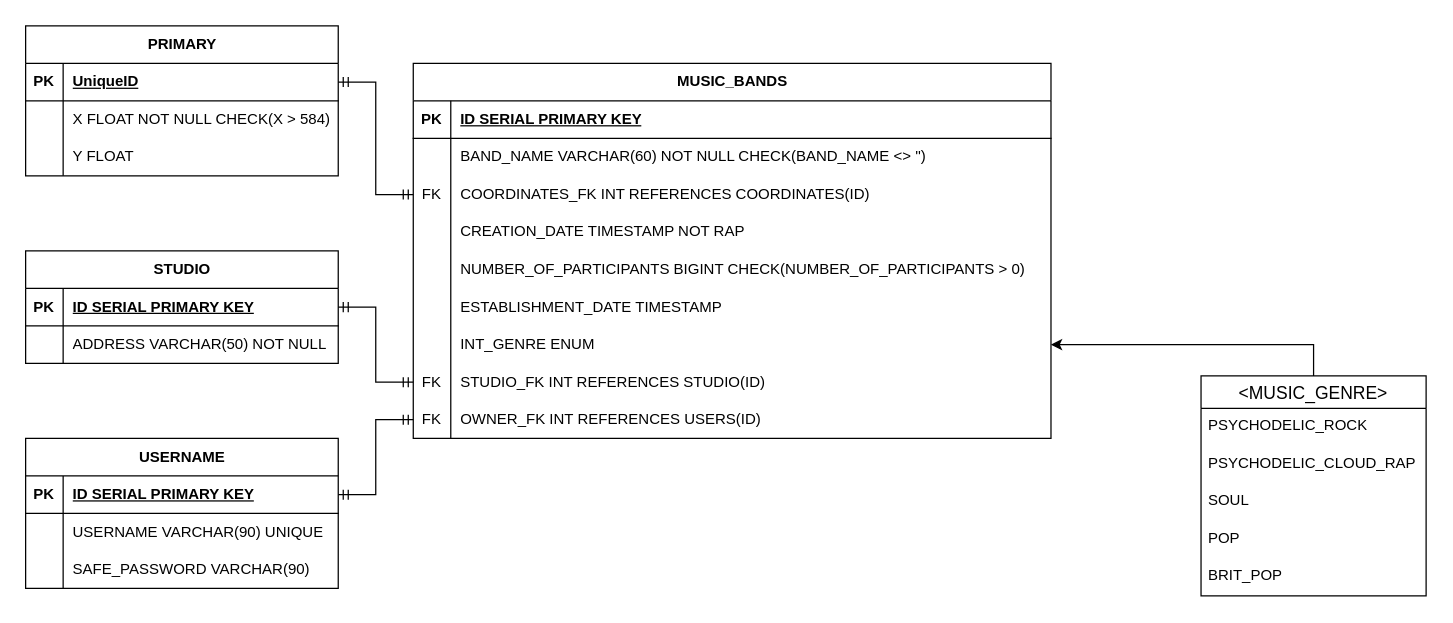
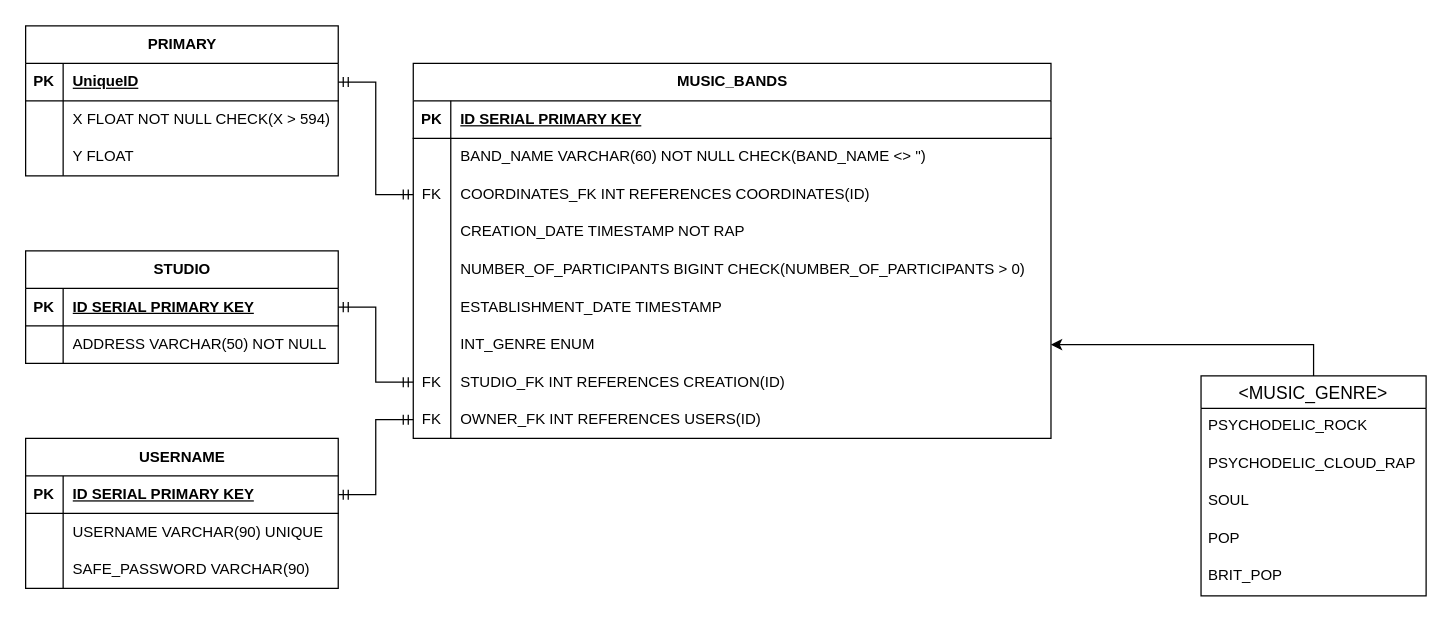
  <mxCell id="0" />
  <mxCell id="1" parent="0" />
  <mxCell id="2" value="PRIMARY" style="shape=table;startSize=30;container=1;collapsible=1;childLayout=tableLayout;fixedRows=1;rowLines=0;fontStyle=1;align=center;resizeLast=1;html=1;" parent="1" vertex="1"><mxGeometry x="20" y="20" width="250" height="120" as="geometry" /></mxCell>
  <mxCell id="3" value="" style="shape=tableRow;horizontal=0;startSize=0;swimlaneHead=0;swimlaneBody=0;fillColor=none;collapsible=0;dropTarget=0;points=[[0,0.5],[1,0.5]];portConstraint=eastwest;top=0;left=0;right=0;bottom=1;" parent="2" vertex="1"><mxGeometry y="30" width="250" height="30" as="geometry" /></mxCell>
  <mxCell id="4" value="PK" style="shape=partialRectangle;connectable=0;fillColor=none;top=0;left=0;bottom=0;right=0;fontStyle=1;overflow=hidden;whiteSpace=wrap;html=1;" parent="3" vertex="1"><mxGeometry width="30" height="30" as="geometry"><mxRectangle width="30" height="30" as="alternateBounds" /></mxGeometry></mxCell>
  <mxCell id="5" value="UniqueID" style="shape=partialRectangle;connectable=0;fillColor=none;top=0;left=0;bottom=0;right=0;align=left;spacingLeft=6;fontStyle=5;overflow=hidden;whiteSpace=wrap;html=1;" parent="3" vertex="1"><mxGeometry x="30" width="220" height="30" as="geometry"><mxRectangle width="220" height="30" as="alternateBounds" /></mxGeometry></mxCell>
  <mxCell id="6" value="" style="shape=tableRow;horizontal=0;startSize=0;swimlaneHead=0;swimlaneBody=0;fillColor=none;collapsible=0;dropTarget=0;points=[[0,0.5],[1,0.5]];portConstraint=eastwest;top=0;left=0;right=0;bottom=0;" parent="2" vertex="1"><mxGeometry y="60" width="250" height="30" as="geometry" /></mxCell>
  <mxCell id="7" value="" style="shape=partialRectangle;connectable=0;fillColor=none;top=0;left=0;bottom=0;right=0;editable=1;overflow=hidden;whiteSpace=wrap;html=1;" parent="6" vertex="1"><mxGeometry width="30" height="30" as="geometry"><mxRectangle width="30" height="30" as="alternateBounds" /></mxGeometry></mxCell>
- <mxCell id="8" value="X FLOAT NOT NULL CHECK(X &amp;gt; 584)" style="shape=partialRectangle;connectable=0;fillColor=none;top=0;left=0;bottom=0;right=0;align=left;spacingLeft=6;overflow=hidden;whiteSpace=wrap;html=1;" parent="6" vertex="1"><mxGeometry x="30" width="220" height="30" as="geometry"><mxRectangle width="220" height="30" as="alternateBounds" /></mxGeometry></mxCell>
+ <mxCell id="8" value="X FLOAT NOT NULL CHECK(X &amp;gt; 594)" style="shape=partialRectangle;connectable=0;fillColor=none;top=0;left=0;bottom=0;right=0;align=left;spacingLeft=6;overflow=hidden;whiteSpace=wrap;html=1;" parent="6" vertex="1"><mxGeometry x="30" width="220" height="30" as="geometry"><mxRectangle width="220" height="30" as="alternateBounds" /></mxGeometry></mxCell>
  <mxCell id="9" value="" style="shape=tableRow;horizontal=0;startSize=0;swimlaneHead=0;swimlaneBody=0;fillColor=none;collapsible=0;dropTarget=0;points=[[0,0.5],[1,0.5]];portConstraint=eastwest;top=0;left=0;right=0;bottom=0;" parent="2" vertex="1"><mxGeometry y="90" width="250" height="30" as="geometry" /></mxCell>
  <mxCell id="10" value="" style="shape=partialRectangle;connectable=0;fillColor=none;top=0;left=0;bottom=0;right=0;editable=1;overflow=hidden;whiteSpace=wrap;html=1;" parent="9" vertex="1"><mxGeometry width="30" height="30" as="geometry"><mxRectangle width="30" height="30" as="alternateBounds" /></mxGeometry></mxCell>
  <mxCell id="11" value="Y FLOAT" style="shape=partialRectangle;connectable=0;fillColor=none;top=0;left=0;bottom=0;right=0;align=left;spacingLeft=6;overflow=hidden;whiteSpace=wrap;html=1;" parent="9" vertex="1"><mxGeometry x="30" width="220" height="30" as="geometry"><mxRectangle width="220" height="30" as="alternateBounds" /></mxGeometry></mxCell>
  <mxCell id="12" value="USERNAME" style="shape=table;startSize=30;container=1;collapsible=1;childLayout=tableLayout;fixedRows=1;rowLines=0;fontStyle=1;align=center;resizeLast=1;html=1;" parent="1" vertex="1"><mxGeometry x="20" y="350" width="250" height="120" as="geometry" /></mxCell>
  <mxCell id="13" value="" style="shape=tableRow;horizontal=0;startSize=0;swimlaneHead=0;swimlaneBody=0;fillColor=none;collapsible=0;dropTarget=0;points=[[0,0.5],[1,0.5]];portConstraint=eastwest;top=0;left=0;right=0;bottom=1;" parent="12" vertex="1"><mxGeometry y="30" width="250" height="30" as="geometry" /></mxCell>
  <mxCell id="14" value="PK" style="shape=partialRectangle;connectable=0;fillColor=none;top=0;left=0;bottom=0;right=0;fontStyle=1;overflow=hidden;whiteSpace=wrap;html=1;" parent="13" vertex="1"><mxGeometry width="30" height="30" as="geometry"><mxRectangle width="30" height="30" as="alternateBounds" /></mxGeometry></mxCell>
  <mxCell id="15" value="ID SERIAL PRIMARY KEY" style="shape=partialRectangle;connectable=0;fillColor=none;top=0;left=0;bottom=0;right=0;align=left;spacingLeft=6;fontStyle=5;overflow=hidden;whiteSpace=wrap;html=1;" parent="13" vertex="1"><mxGeometry x="30" width="220" height="30" as="geometry"><mxRectangle width="220" height="30" as="alternateBounds" /></mxGeometry></mxCell>
  <mxCell id="16" value="" style="shape=tableRow;horizontal=0;startSize=0;swimlaneHead=0;swimlaneBody=0;fillColor=none;collapsible=0;dropTarget=0;points=[[0,0.5],[1,0.5]];portConstraint=eastwest;top=0;left=0;right=0;bottom=0;" parent="12" vertex="1"><mxGeometry y="60" width="250" height="30" as="geometry" /></mxCell>
  <mxCell id="17" value="" style="shape=partialRectangle;connectable=0;fillColor=none;top=0;left=0;bottom=0;right=0;editable=1;overflow=hidden;whiteSpace=wrap;html=1;" parent="16" vertex="1"><mxGeometry width="30" height="30" as="geometry"><mxRectangle width="30" height="30" as="alternateBounds" /></mxGeometry></mxCell>
  <mxCell id="18" value="USERNAME VARCHAR(90) UNIQUE" style="shape=partialRectangle;connectable=0;fillColor=none;top=0;left=0;bottom=0;right=0;align=left;spacingLeft=6;overflow=hidden;whiteSpace=wrap;html=1;" parent="16" vertex="1"><mxGeometry x="30" width="220" height="30" as="geometry"><mxRectangle width="220" height="30" as="alternateBounds" /></mxGeometry></mxCell>
  <mxCell id="19" value="" style="shape=tableRow;horizontal=0;startSize=0;swimlaneHead=0;swimlaneBody=0;fillColor=none;collapsible=0;dropTarget=0;points=[[0,0.5],[1,0.5]];portConstraint=eastwest;top=0;left=0;right=0;bottom=0;" parent="12" vertex="1"><mxGeometry y="90" width="250" height="30" as="geometry" /></mxCell>
  <mxCell id="20" value="" style="shape=partialRectangle;connectable=0;fillColor=none;top=0;left=0;bottom=0;right=0;editable=1;overflow=hidden;whiteSpace=wrap;html=1;" parent="19" vertex="1"><mxGeometry width="30" height="30" as="geometry"><mxRectangle width="30" height="30" as="alternateBounds" /></mxGeometry></mxCell>
  <mxCell id="21" value="SAFE_PASSWORD VARCHAR(90)" style="shape=partialRectangle;connectable=0;fillColor=none;top=0;left=0;bottom=0;right=0;align=left;spacingLeft=6;overflow=hidden;whiteSpace=wrap;html=1;" parent="19" vertex="1"><mxGeometry x="30" width="220" height="30" as="geometry"><mxRectangle width="220" height="30" as="alternateBounds" /></mxGeometry></mxCell>
  <mxCell id="22" value="STUDIO" style="shape=table;startSize=30;container=1;collapsible=1;childLayout=tableLayout;fixedRows=1;rowLines=0;fontStyle=1;align=center;resizeLast=1;html=1;" parent="1" vertex="1"><mxGeometry x="20" y="200" width="250" height="90" as="geometry" /></mxCell>
  <mxCell id="23" value="" style="shape=tableRow;horizontal=0;startSize=0;swimlaneHead=0;swimlaneBody=0;fillColor=none;collapsible=0;dropTarget=0;points=[[0,0.5],[1,0.5]];portConstraint=eastwest;top=0;left=0;right=0;bottom=1;" parent="22" vertex="1"><mxGeometry y="30" width="250" height="30" as="geometry" /></mxCell>
  <mxCell id="24" value="PK" style="shape=partialRectangle;connectable=0;fillColor=none;top=0;left=0;bottom=0;right=0;fontStyle=1;overflow=hidden;whiteSpace=wrap;html=1;" parent="23" vertex="1"><mxGeometry width="30" height="30" as="geometry"><mxRectangle width="30" height="30" as="alternateBounds" /></mxGeometry></mxCell>
  <mxCell id="25" value="ID SERIAL PRIMARY KEY" style="shape=partialRectangle;connectable=0;fillColor=none;top=0;left=0;bottom=0;right=0;align=left;spacingLeft=6;fontStyle=5;overflow=hidden;whiteSpace=wrap;html=1;" parent="23" vertex="1"><mxGeometry x="30" width="220" height="30" as="geometry"><mxRectangle width="220" height="30" as="alternateBounds" /></mxGeometry></mxCell>
  <mxCell id="26" value="" style="shape=tableRow;horizontal=0;startSize=0;swimlaneHead=0;swimlaneBody=0;fillColor=none;collapsible=0;dropTarget=0;points=[[0,0.5],[1,0.5]];portConstraint=eastwest;top=0;left=0;right=0;bottom=0;" parent="22" vertex="1"><mxGeometry y="60" width="250" height="30" as="geometry" /></mxCell>
  <mxCell id="27" value="" style="shape=partialRectangle;connectable=0;fillColor=none;top=0;left=0;bottom=0;right=0;editable=1;overflow=hidden;whiteSpace=wrap;html=1;" parent="26" vertex="1"><mxGeometry width="30" height="30" as="geometry"><mxRectangle width="30" height="30" as="alternateBounds" /></mxGeometry></mxCell>
  <mxCell id="28" value="ADDRESS VARCHAR(50) NOT NULL" style="shape=partialRectangle;connectable=0;fillColor=none;top=0;left=0;bottom=0;right=0;align=left;spacingLeft=6;overflow=hidden;whiteSpace=wrap;html=1;" parent="26" vertex="1"><mxGeometry x="30" width="220" height="30" as="geometry"><mxRectangle width="220" height="30" as="alternateBounds" /></mxGeometry></mxCell>
  <mxCell id="29" value="MUSIC_BANDS" style="shape=table;startSize=30;container=1;collapsible=1;childLayout=tableLayout;fixedRows=1;rowLines=0;fontStyle=1;align=center;resizeLast=1;html=1;" parent="1" vertex="1"><mxGeometry x="330" y="50" width="510" height="300" as="geometry" /></mxCell>
  <mxCell id="30" value="" style="shape=tableRow;horizontal=0;startSize=0;swimlaneHead=0;swimlaneBody=0;fillColor=none;collapsible=0;dropTarget=0;points=[[0,0.5],[1,0.5]];portConstraint=eastwest;top=0;left=0;right=0;bottom=1;" parent="29" vertex="1"><mxGeometry y="30" width="510" height="30" as="geometry" /></mxCell>
  <mxCell id="31" value="PK" style="shape=partialRectangle;connectable=0;fillColor=none;top=0;left=0;bottom=0;right=0;fontStyle=1;overflow=hidden;whiteSpace=wrap;html=1;" parent="30" vertex="1"><mxGeometry width="30" height="30" as="geometry"><mxRectangle width="30" height="30" as="alternateBounds" /></mxGeometry></mxCell>
  <mxCell id="32" value="ID SERIAL PRIMARY KEY" style="shape=partialRectangle;connectable=0;fillColor=none;top=0;left=0;bottom=0;right=0;align=left;spacingLeft=6;fontStyle=5;overflow=hidden;whiteSpace=wrap;html=1;" parent="30" vertex="1"><mxGeometry x="30" width="480" height="30" as="geometry"><mxRectangle width="480" height="30" as="alternateBounds" /></mxGeometry></mxCell>
  <mxCell id="33" value="" style="shape=tableRow;horizontal=0;startSize=0;swimlaneHead=0;swimlaneBody=0;fillColor=none;collapsible=0;dropTarget=0;points=[[0,0.5],[1,0.5]];portConstraint=eastwest;top=0;left=0;right=0;bottom=0;" parent="29" vertex="1"><mxGeometry y="60" width="510" height="30" as="geometry" /></mxCell>
  <mxCell id="34" value="" style="shape=partialRectangle;connectable=0;fillColor=none;top=0;left=0;bottom=0;right=0;editable=1;overflow=hidden;whiteSpace=wrap;html=1;" parent="33" vertex="1"><mxGeometry width="30" height="30" as="geometry"><mxRectangle width="30" height="30" as="alternateBounds" /></mxGeometry></mxCell>
  <mxCell id="35" value="BAND_NAME VARCHAR(60) NOT NULL CHECK(BAND_NAME &amp;lt;&amp;gt; '')" style="shape=partialRectangle;connectable=0;fillColor=none;top=0;left=0;bottom=0;right=0;align=left;spacingLeft=6;overflow=hidden;whiteSpace=wrap;html=1;" parent="33" vertex="1"><mxGeometry x="30" width="480" height="30" as="geometry"><mxRectangle width="480" height="30" as="alternateBounds" /></mxGeometry></mxCell>
  <mxCell id="36" value="" style="shape=tableRow;horizontal=0;startSize=0;swimlaneHead=0;swimlaneBody=0;fillColor=none;collapsible=0;dropTarget=0;points=[[0,0.5],[1,0.5]];portConstraint=eastwest;top=0;left=0;right=0;bottom=0;" parent="29" vertex="1"><mxGeometry y="90" width="510" height="30" as="geometry" /></mxCell>
  <mxCell id="37" value="FK" style="shape=partialRectangle;connectable=0;fillColor=none;top=0;left=0;bottom=0;right=0;editable=1;overflow=hidden;whiteSpace=wrap;html=1;" parent="36" vertex="1"><mxGeometry width="30" height="30" as="geometry"><mxRectangle width="30" height="30" as="alternateBounds" /></mxGeometry></mxCell>
  <mxCell id="38" value="COORDINATES_FK INT REFERENCES COORDINATES(ID)" style="shape=partialRectangle;connectable=0;fillColor=none;top=0;left=0;bottom=0;right=0;align=left;spacingLeft=6;overflow=hidden;whiteSpace=wrap;html=1;" parent="36" vertex="1"><mxGeometry x="30" width="480" height="30" as="geometry"><mxRectangle width="480" height="30" as="alternateBounds" /></mxGeometry></mxCell>
  <mxCell id="39" value="" style="shape=tableRow;horizontal=0;startSize=0;swimlaneHead=0;swimlaneBody=0;fillColor=none;collapsible=0;dropTarget=0;points=[[0,0.5],[1,0.5]];portConstraint=eastwest;top=0;left=0;right=0;bottom=0;" parent="29" vertex="1"><mxGeometry y="120" width="510" height="30" as="geometry" /></mxCell>
  <mxCell id="40" value="" style="shape=partialRectangle;connectable=0;fillColor=none;top=0;left=0;bottom=0;right=0;editable=1;overflow=hidden;whiteSpace=wrap;html=1;" parent="39" vertex="1"><mxGeometry width="30" height="30" as="geometry"><mxRectangle width="30" height="30" as="alternateBounds" /></mxGeometry></mxCell>
  <mxCell id="41" value="CREATION_DATE TIMESTAMP NOT RAP" style="shape=partialRectangle;connectable=0;fillColor=none;top=0;left=0;bottom=0;right=0;align=left;spacingLeft=6;overflow=hidden;whiteSpace=wrap;html=1;" parent="39" vertex="1"><mxGeometry x="30" width="480" height="30" as="geometry"><mxRectangle width="480" height="30" as="alternateBounds" /></mxGeometry></mxCell>
  <mxCell id="42" value="" style="shape=tableRow;horizontal=0;startSize=0;swimlaneHead=0;swimlaneBody=0;fillColor=none;collapsible=0;dropTarget=0;points=[[0,0.5],[1,0.5]];portConstraint=eastwest;top=0;left=0;right=0;bottom=0;" parent="29" vertex="1"><mxGeometry y="150" width="510" height="30" as="geometry" /></mxCell>
  <mxCell id="43" value="" style="shape=partialRectangle;connectable=0;fillColor=none;top=0;left=0;bottom=0;right=0;editable=1;overflow=hidden;whiteSpace=wrap;html=1;" parent="42" vertex="1"><mxGeometry width="30" height="30" as="geometry"><mxRectangle width="30" height="30" as="alternateBounds" /></mxGeometry></mxCell>
  <mxCell id="44" value="NUMBER_OF_PARTICIPANTS BIGINT CHECK(NUMBER_OF_PARTICIPANTS &amp;gt; 0)" style="shape=partialRectangle;connectable=0;fillColor=none;top=0;left=0;bottom=0;right=0;align=left;spacingLeft=6;overflow=hidden;whiteSpace=wrap;html=1;" parent="42" vertex="1"><mxGeometry x="30" width="480" height="30" as="geometry"><mxRectangle width="480" height="30" as="alternateBounds" /></mxGeometry></mxCell>
  <mxCell id="45" value="" style="shape=tableRow;horizontal=0;startSize=0;swimlaneHead=0;swimlaneBody=0;fillColor=none;collapsible=0;dropTarget=0;points=[[0,0.5],[1,0.5]];portConstraint=eastwest;top=0;left=0;right=0;bottom=0;" parent="29" vertex="1"><mxGeometry y="180" width="510" height="30" as="geometry" /></mxCell>
  <mxCell id="46" value="" style="shape=partialRectangle;connectable=0;fillColor=none;top=0;left=0;bottom=0;right=0;editable=1;overflow=hidden;whiteSpace=wrap;html=1;" parent="45" vertex="1"><mxGeometry width="30" height="30" as="geometry"><mxRectangle width="30" height="30" as="alternateBounds" /></mxGeometry></mxCell>
  <mxCell id="47" value="ESTABLISHMENT_DATE TIMESTAMP" style="shape=partialRectangle;connectable=0;fillColor=none;top=0;left=0;bottom=0;right=0;align=left;spacingLeft=6;overflow=hidden;whiteSpace=wrap;html=1;" parent="45" vertex="1"><mxGeometry x="30" width="480" height="30" as="geometry"><mxRectangle width="480" height="30" as="alternateBounds" /></mxGeometry></mxCell>
  <mxCell id="48" value="" style="shape=tableRow;horizontal=0;startSize=0;swimlaneHead=0;swimlaneBody=0;fillColor=none;collapsible=0;dropTarget=0;points=[[0,0.5],[1,0.5]];portConstraint=eastwest;top=0;left=0;right=0;bottom=0;" parent="29" vertex="1"><mxGeometry y="210" width="510" height="30" as="geometry" /></mxCell>
  <mxCell id="49" value="" style="shape=partialRectangle;connectable=0;fillColor=none;top=0;left=0;bottom=0;right=0;editable=1;overflow=hidden;whiteSpace=wrap;html=1;" parent="48" vertex="1"><mxGeometry width="30" height="30" as="geometry"><mxRectangle width="30" height="30" as="alternateBounds" /></mxGeometry></mxCell>
  <mxCell id="50" value="INT_GENRE ENUM" style="shape=partialRectangle;connectable=0;fillColor=none;top=0;left=0;bottom=0;right=0;align=left;spacingLeft=6;overflow=hidden;whiteSpace=wrap;html=1;" parent="48" vertex="1"><mxGeometry x="30" width="480" height="30" as="geometry"><mxRectangle width="480" height="30" as="alternateBounds" /></mxGeometry></mxCell>
  <mxCell id="51" value="" style="shape=tableRow;horizontal=0;startSize=0;swimlaneHead=0;swimlaneBody=0;fillColor=none;collapsible=0;dropTarget=0;points=[[0,0.5],[1,0.5]];portConstraint=eastwest;top=0;left=0;right=0;bottom=0;" parent="29" vertex="1"><mxGeometry y="240" width="510" height="30" as="geometry" /></mxCell>
  <mxCell id="52" value="FK" style="shape=partialRectangle;connectable=0;fillColor=none;top=0;left=0;bottom=0;right=0;editable=1;overflow=hidden;whiteSpace=wrap;html=1;" parent="51" vertex="1"><mxGeometry width="30" height="30" as="geometry"><mxRectangle width="30" height="30" as="alternateBounds" /></mxGeometry></mxCell>
- <mxCell id="53" value="STUDIO_FK INT REFERENCES STUDIO(ID)" style="shape=partialRectangle;connectable=0;fillColor=none;top=0;left=0;bottom=0;right=0;align=left;spacingLeft=6;overflow=hidden;whiteSpace=wrap;html=1;" parent="51" vertex="1"><mxGeometry x="30" width="480" height="30" as="geometry"><mxRectangle width="480" height="30" as="alternateBounds" /></mxGeometry></mxCell>
+ <mxCell id="53" value="STUDIO_FK INT REFERENCES CREATION(ID)" style="shape=partialRectangle;connectable=0;fillColor=none;top=0;left=0;bottom=0;right=0;align=left;spacingLeft=6;overflow=hidden;whiteSpace=wrap;html=1;" parent="51" vertex="1"><mxGeometry x="30" width="480" height="30" as="geometry"><mxRectangle width="480" height="30" as="alternateBounds" /></mxGeometry></mxCell>
  <mxCell id="54" value="" style="shape=tableRow;horizontal=0;startSize=0;swimlaneHead=0;swimlaneBody=0;fillColor=none;collapsible=0;dropTarget=0;points=[[0,0.5],[1,0.5]];portConstraint=eastwest;top=0;left=0;right=0;bottom=0;" parent="29" vertex="1"><mxGeometry y="270" width="510" height="30" as="geometry" /></mxCell>
  <mxCell id="55" value="FK" style="shape=partialRectangle;connectable=0;fillColor=none;top=0;left=0;bottom=0;right=0;editable=1;overflow=hidden;whiteSpace=wrap;html=1;" parent="54" vertex="1"><mxGeometry width="30" height="30" as="geometry"><mxRectangle width="30" height="30" as="alternateBounds" /></mxGeometry></mxCell>
  <mxCell id="56" value="OWNER_FK INT REFERENCES USERS(ID)" style="shape=partialRectangle;connectable=0;fillColor=none;top=0;left=0;bottom=0;right=0;align=left;spacingLeft=6;overflow=hidden;whiteSpace=wrap;html=1;" parent="54" vertex="1"><mxGeometry x="30" width="480" height="30" as="geometry"><mxRectangle width="480" height="30" as="alternateBounds" /></mxGeometry></mxCell>
  <mxCell id="57" style="edgeStyle=orthogonalEdgeStyle;rounded=0;orthogonalLoop=1;jettySize=auto;html=1;exitX=0.5;exitY=0;exitDx=0;exitDy=0;entryX=1;entryY=0.5;entryDx=0;entryDy=0;" parent="1" source="58" target="48" edge="1"><mxGeometry relative="1" as="geometry" /></mxCell>
  <mxCell id="58" value="&lt;MUSIC_GENRE&gt;" style="swimlane;fontStyle=0;childLayout=stackLayout;horizontal=1;startSize=26;horizontalStack=0;resizeParent=1;resizeParentMax=0;resizeLast=0;collapsible=1;marginBottom=0;align=center;fontSize=14;" parent="1" vertex="1"><mxGeometry x="960" y="300" width="180" height="176" as="geometry" /></mxCell>
  <mxCell id="59" value="PSYCHODELIC_ROCK" style="text;strokeColor=none;fillColor=none;spacingLeft=4;spacingRight=4;overflow=hidden;rotatable=0;points=[[0,0.5],[1,0.5]];portConstraint=eastwest;fontSize=12;whiteSpace=wrap;html=1;" parent="58" vertex="1"><mxGeometry y="26" width="180" height="30" as="geometry" /></mxCell>
  <mxCell id="60" value="PSYCHODELIC_CLOUD_RAP" style="text;strokeColor=none;fillColor=none;spacingLeft=4;spacingRight=4;overflow=hidden;rotatable=0;points=[[0,0.5],[1,0.5]];portConstraint=eastwest;fontSize=12;whiteSpace=wrap;html=1;" parent="58" vertex="1"><mxGeometry y="56" width="180" height="30" as="geometry" /></mxCell>
  <mxCell id="61" value="SOUL" style="text;strokeColor=none;fillColor=none;spacingLeft=4;spacingRight=4;overflow=hidden;rotatable=0;points=[[0,0.5],[1,0.5]];portConstraint=eastwest;fontSize=12;whiteSpace=wrap;html=1;" parent="58" vertex="1"><mxGeometry y="86" width="180" height="30" as="geometry" /></mxCell>
  <mxCell id="62" value="POP" style="text;strokeColor=none;fillColor=none;spacingLeft=4;spacingRight=4;overflow=hidden;rotatable=0;points=[[0,0.5],[1,0.5]];portConstraint=eastwest;fontSize=12;whiteSpace=wrap;html=1;" parent="58" vertex="1"><mxGeometry y="116" width="180" height="30" as="geometry" /></mxCell>
  <mxCell id="63" value="BRIT_POP" style="text;strokeColor=none;fillColor=none;spacingLeft=4;spacingRight=4;overflow=hidden;rotatable=0;points=[[0,0.5],[1,0.5]];portConstraint=eastwest;fontSize=12;whiteSpace=wrap;html=1;" parent="58" vertex="1"><mxGeometry y="146" width="180" height="30" as="geometry" /></mxCell>
  <mxCell id="64" value="" style="edgeStyle=entityRelationEdgeStyle;fontSize=12;html=1;endArrow=ERmandOne;startArrow=ERmandOne;rounded=0;entryX=0;entryY=0.5;entryDx=0;entryDy=0;exitX=1;exitY=0.5;exitDx=0;exitDy=0;" edge="1" parent="1" source="23" target="51"><mxGeometry width="100" height="100" relative="1" as="geometry"><mxPoint x="130" y="270" as="sourcePoint" /><mxPoint x="230" y="170" as="targetPoint" /></mxGeometry></mxCell>
  <mxCell id="65" value="" style="edgeStyle=entityRelationEdgeStyle;fontSize=12;html=1;endArrow=ERmandOne;startArrow=ERmandOne;rounded=0;exitX=1;exitY=0.5;exitDx=0;exitDy=0;entryX=0;entryY=0.5;entryDx=0;entryDy=0;" edge="1" parent="1" source="3" target="36"><mxGeometry width="100" height="100" relative="1" as="geometry"><mxPoint x="290" y="90" as="sourcePoint" /><mxPoint x="310" y="120" as="targetPoint" /></mxGeometry></mxCell>
  <mxCell id="66" value="" style="edgeStyle=entityRelationEdgeStyle;fontSize=12;html=1;endArrow=ERmandOne;startArrow=ERmandOne;rounded=0;exitX=1;exitY=0.5;exitDx=0;exitDy=0;entryX=0;entryY=0.5;entryDx=0;entryDy=0;" edge="1" parent="1" source="13" target="54"><mxGeometry width="100" height="100" relative="1" as="geometry"><mxPoint x="350" y="476" as="sourcePoint" /><mxPoint x="450" y="376" as="targetPoint" /></mxGeometry></mxCell>
